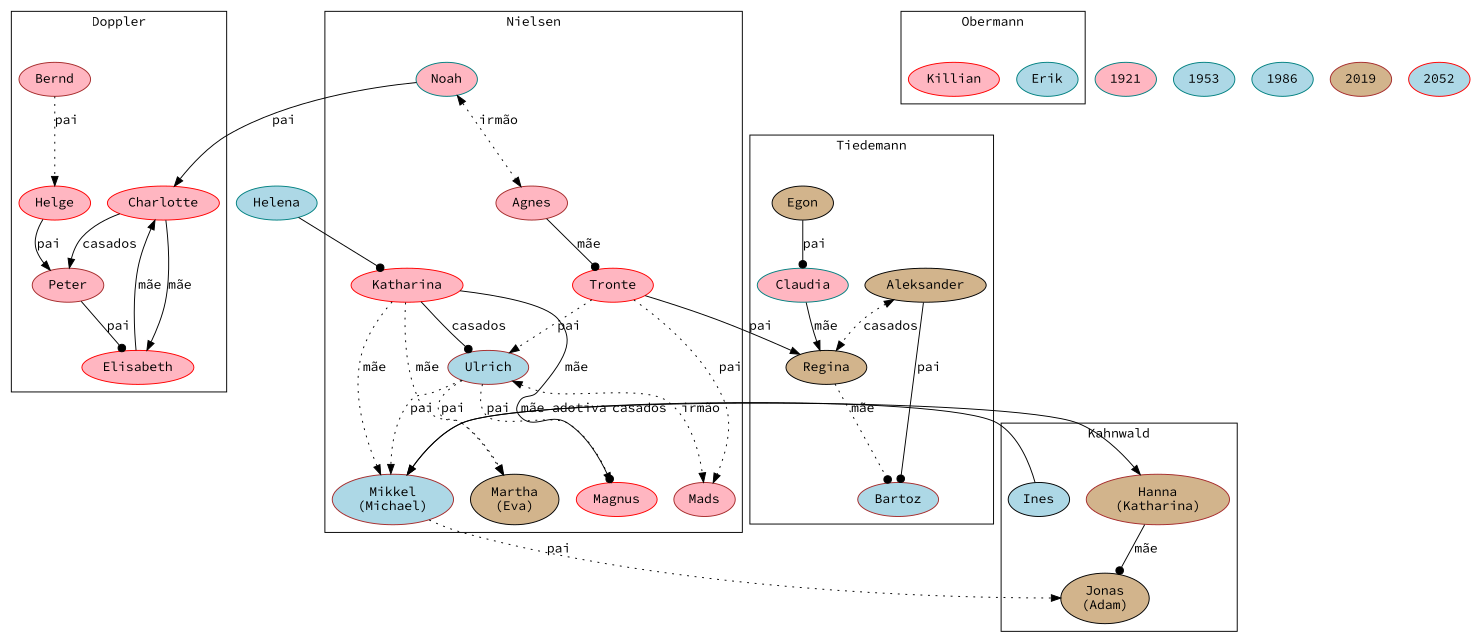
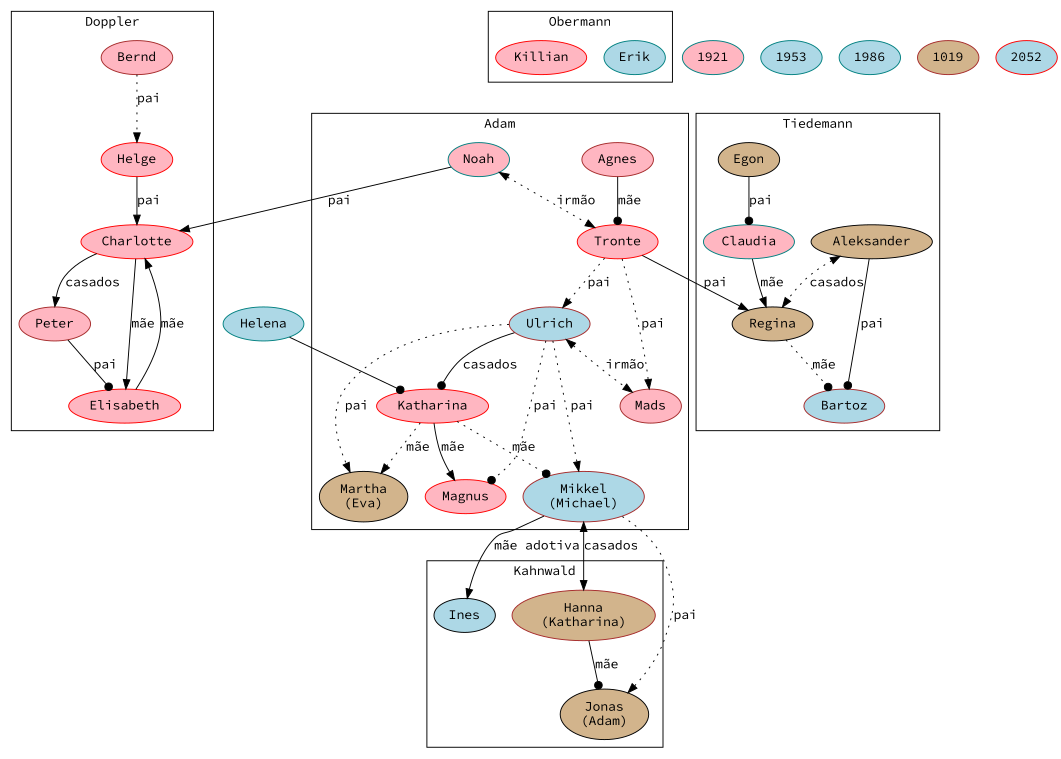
  strict digraph {
    fontname="Source Code Pro"
    node [color=brown fillcolor=lightpink fontname="Source Code Pro" style=filled]
    edge [fontname="Source Code Pro" style=solid arrowhead=normal]
    Noah [color=teal]
    Agnes
    Tronte [color=red]
    Mads
    Ulrich [fillcolor=lightblue]
    Katharina [color=red]
    n7 [color=black fillcolor=tan label="Martha\n(Eva)"]
    Magnus [color=red]
    n9 [fillcolor=lightblue label="Mikkel\n(Michael)"]
    n10 [fillcolor=tan label="Hanna\n(Katharina)"]
    n11 [color=black fillcolor=tan label="Jonas\n(Adam)"]
    Ines [color=black fillcolor=lightblue]
    Claudia [color=teal]
    Egon [color=black fillcolor=tan]
    Regina [color=black fillcolor=tan]
    Bartoz [fillcolor=lightblue]
    Aleksander [color=black fillcolor=tan]
    Erik [color=teal fillcolor=lightblue]
    Killian [color=red]
    Charlotte [color=red]
    Peter
    Elisabeth [color=red]
    Bernd
    Helge [color=red]
    1921 [color=teal]
    1953 [color=teal fillcolor=lightblue]
    1986 [color=teal fillcolor=lightblue]
-   2019 [fillcolor=tan]
+   2019 [fillcolor=tan label=1019]
    2052 [color=red fillcolor=lightblue]
    Helena [color=teal fillcolor=lightblue]
    subgraph cluster_1 {
-     label=Nielsen
+     label=Adam
      Noah
      Agnes
      Tronte
      Mads
      Ulrich
      Katharina
      n7
      Magnus
      n9
    }
    subgraph cluster_2 {
      label=Kahnwald
      n10
      n11
      Ines
    }
    subgraph cluster_3 {
      label=Tiedemann
      Claudia
      Egon
      Regina
      Bartoz
      Aleksander
    }
    subgraph cluster_4 {
      label=Obermann
      Erik
      Killian
    }
    subgraph cluster_5 {
      label=Doppler
      Charlotte
      Peter
      Elisabeth
      Bernd
      Helge
    }
-   Noah -> Agnes [dir=both label="irmão" style=dotted arrowhead=""]
+   Noah -> Tronte [dir=both label="irmão" style=dotted arrowhead=""]
    Noah -> Charlotte [label=pai]
    Agnes -> Tronte [arrowhead=dot label="mãe"]
    Tronte -> Mads [label=pai style=dotted]
    Tronte -> Ulrich [label=pai style=dotted]
    Tronte -> Regina [label=pai]
    Ulrich -> Mads [dir=both label="irmão" style=dotted arrowhead=""]
-   Katharina -> Ulrich [arrowhead=dot label=casados]
+   Ulrich -> Katharina [arrowhead=dot label=casados]
    Ulrich -> n7 [label=pai style=dotted]
    Ulrich -> Magnus [arrowhead=dot label=pai style=dotted]
    Ulrich -> n9 [label=pai style=dotted]
    Katharina -> n7 [label="mãe" style=dotted]
    Katharina -> Magnus [label="mãe"]
-   Katharina -> n9 [label="mãe" style=dotted]
+   Katharina -> n9 [arrowhead=dot label="mãe" style=dotted]
    n9 -> n10 [dir=both label=casados arrowhead=""]
    n9 -> n11 [label=pai style=dotted]
    n10 -> n11 [arrowhead=dot label="mãe"]
-   Ines -> n9 [label="mãe adotiva"]
+   n9 -> Ines [label="mãe adotiva"]
    Claudia -> Regina [label="mãe"]
    Egon -> Claudia [arrowhead=dot label=pai]
    Regina -> Bartoz [arrowhead=dot label="mãe" style=dotted]
    Aleksander -> Regina [dir=both label=casados style=dotted arrowhead=""]
    Aleksander -> Bartoz [arrowhead=dot label=pai]
    Charlotte -> Peter [label=casados]
    Charlotte -> Elisabeth [label="mãe"]
    Peter -> Elisabeth [arrowhead=dot label=pai]
    Elisabeth -> Charlotte [label="mãe"]
    Bernd -> Helge [label=pai style=dotted]
-   Helge -> Peter [label=pai]
+   Helge -> Charlotte [label=pai]
    Helena -> Katharina [arrowhead=dot]
  }
